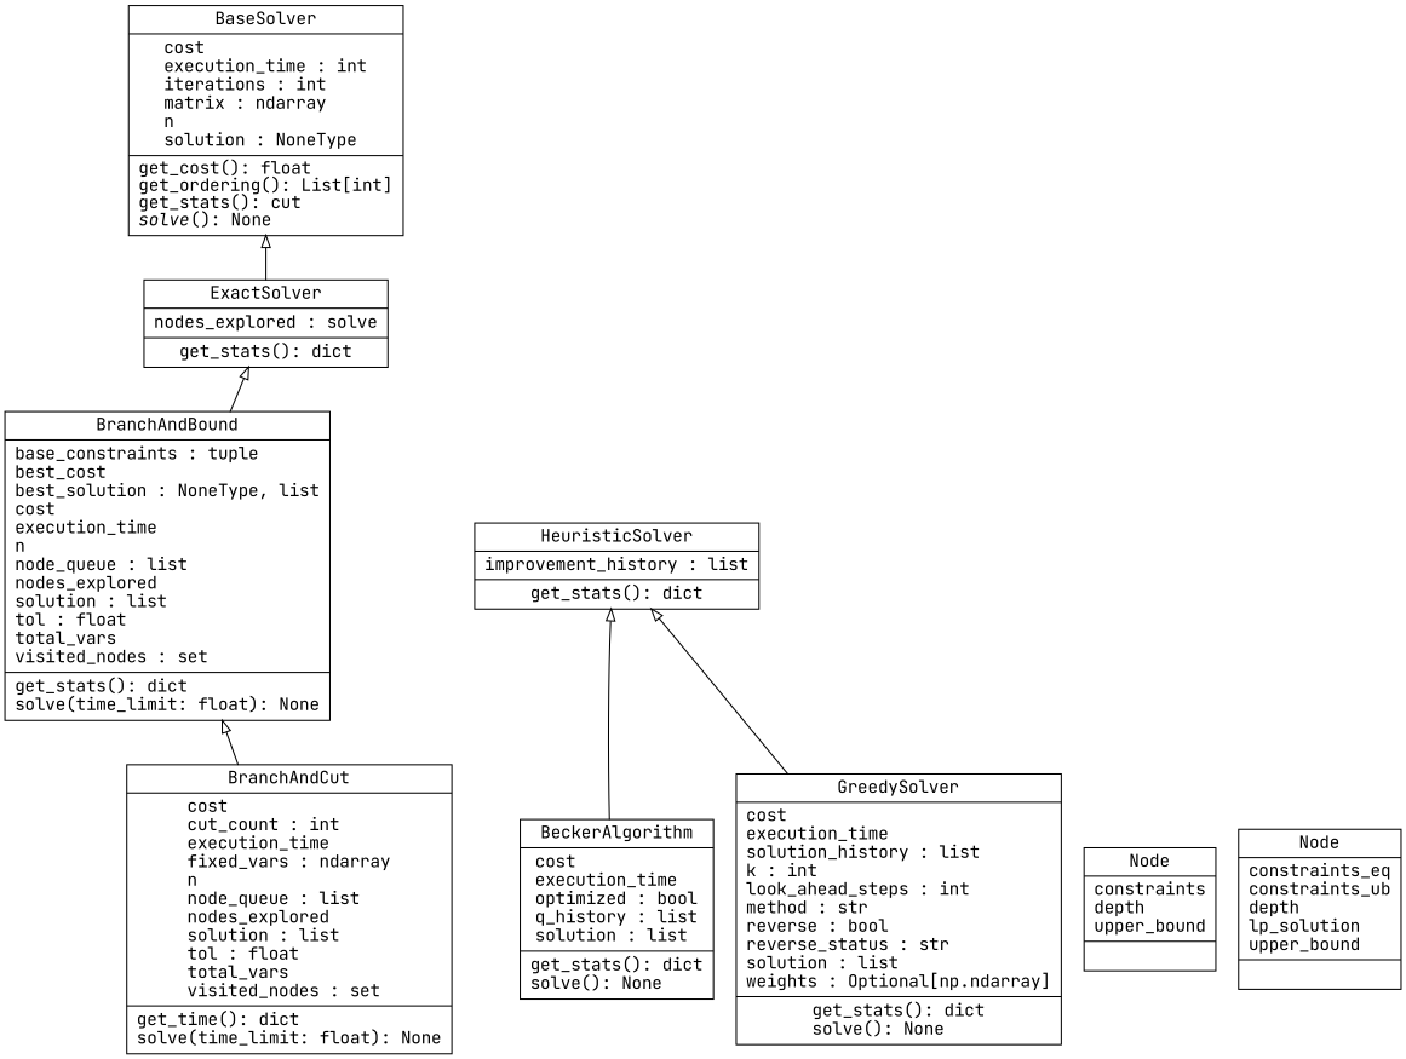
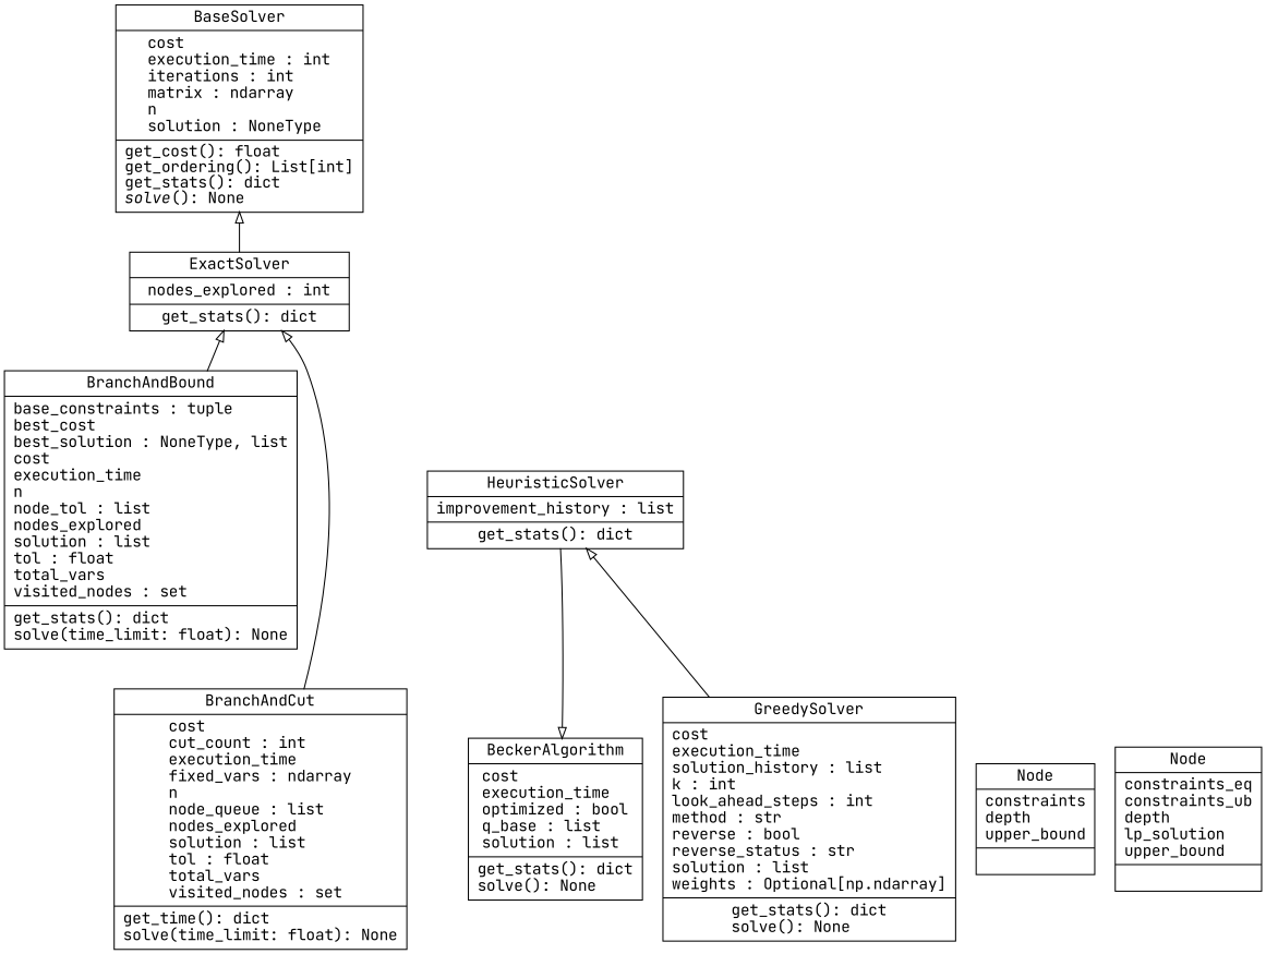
  digraph {
    fontname="JetBrains Mono"
    rankdir=BT
    node [color=black fontcolor=black fontname="JetBrains Mono" shape=record style=solid]
    edge [arrowhead=empty arrowtail=none fontname="JetBrains Mono"]
-   n1 [label=<{BaseSolver|cost<br ALIGN="LEFT"/>execution_time : int<br ALIGN="LEFT"/>iterations : int<br ALIGN="LEFT"/>matrix : ndarray<br ALIGN="LEFT"/>n<br ALIGN="LEFT"/>solution : NoneType<br ALIGN="LEFT"/>|get_cost(): float<br ALIGN="LEFT"/>get_ordering(): List[int]<br ALIGN="LEFT"/>get_stats(): cut<br ALIGN="LEFT"/><I>solve</I>(): None<br ALIGN="LEFT"/>}>]
-   n2 [label=<{BeckerAlgorithm|cost<br ALIGN="LEFT"/>execution_time<br ALIGN="LEFT"/>optimized : bool<br ALIGN="LEFT"/>q_history : list<br ALIGN="LEFT"/>solution : list<br ALIGN="LEFT"/>|get_stats(): dict<br ALIGN="LEFT"/>solve(): None<br ALIGN="LEFT"/>}>]
+   n1 [label=<{BaseSolver|cost<br ALIGN="LEFT"/>execution_time : int<br ALIGN="LEFT"/>iterations : int<br ALIGN="LEFT"/>matrix : ndarray<br ALIGN="LEFT"/>n<br ALIGN="LEFT"/>solution : NoneType<br ALIGN="LEFT"/>|get_cost(): float<br ALIGN="LEFT"/>get_ordering(): List[int]<br ALIGN="LEFT"/>get_stats(): dict<br ALIGN="LEFT"/><I>solve</I>(): None<br ALIGN="LEFT"/>}>]
+   n2 [label=<{BeckerAlgorithm|cost<br ALIGN="LEFT"/>execution_time<br ALIGN="LEFT"/>optimized : bool<br ALIGN="LEFT"/>q_base : list<br ALIGN="LEFT"/>solution : list<br ALIGN="LEFT"/>|get_stats(): dict<br ALIGN="LEFT"/>solve(): None<br ALIGN="LEFT"/>}>]
    n3 [label=<{HeuristicSolver|improvement_history : list<br ALIGN="LEFT"/>|get_stats(): dict<br ALIGN="LEFT"/>}>]
-   n4 [label=<{BranchAndBound|base_constraints : tuple<br ALIGN="LEFT"/>best_cost<br ALIGN="LEFT"/>best_solution : NoneType, list<br ALIGN="LEFT"/>cost<br ALIGN="LEFT"/>execution_time<br ALIGN="LEFT"/>n<br ALIGN="LEFT"/>node_queue : list<br ALIGN="LEFT"/>nodes_explored<br ALIGN="LEFT"/>solution : list<br ALIGN="LEFT"/>tol : float<br ALIGN="LEFT"/>total_vars<br ALIGN="LEFT"/>visited_nodes : set<br ALIGN="LEFT"/>|get_stats(): dict<br ALIGN="LEFT"/>solve(time_limit: float): None<br ALIGN="LEFT"/>}>]
-   n5 [label=<{ExactSolver|nodes_explored : solve<br ALIGN="LEFT"/>|get_stats(): dict<br ALIGN="LEFT"/>}>]
+   n4 [label=<{BranchAndBound|base_constraints : tuple<br ALIGN="LEFT"/>best_cost<br ALIGN="LEFT"/>best_solution : NoneType, list<br ALIGN="LEFT"/>cost<br ALIGN="LEFT"/>execution_time<br ALIGN="LEFT"/>n<br ALIGN="LEFT"/>node_tol : list<br ALIGN="LEFT"/>nodes_explored<br ALIGN="LEFT"/>solution : list<br ALIGN="LEFT"/>tol : float<br ALIGN="LEFT"/>total_vars<br ALIGN="LEFT"/>visited_nodes : set<br ALIGN="LEFT"/>|get_stats(): dict<br ALIGN="LEFT"/>solve(time_limit: float): None<br ALIGN="LEFT"/>}>]
+   n5 [label=<{ExactSolver|nodes_explored : int<br ALIGN="LEFT"/>|get_stats(): dict<br ALIGN="LEFT"/>}>]
    n6 [label=<{BranchAndCut|cost<br ALIGN="LEFT"/>cut_count : int<br ALIGN="LEFT"/>execution_time<br ALIGN="LEFT"/>fixed_vars : ndarray<br ALIGN="LEFT"/>n<br ALIGN="LEFT"/>node_queue : list<br ALIGN="LEFT"/>nodes_explored<br ALIGN="LEFT"/>solution : list<br ALIGN="LEFT"/>tol : float<br ALIGN="LEFT"/>total_vars<br ALIGN="LEFT"/>visited_nodes : set<br ALIGN="LEFT"/>|get_time(): dict<br ALIGN="LEFT"/>solve(time_limit: float): None<br ALIGN="LEFT"/>}>]
    n7 [label=<{GreedySolver|cost<br ALIGN="LEFT"/>execution_time<br ALIGN="LEFT"/>solution_history : list<br ALIGN="LEFT"/>k : int<br ALIGN="LEFT"/>look_ahead_steps : int<br ALIGN="LEFT"/>method : str<br ALIGN="LEFT"/>reverse : bool<br ALIGN="LEFT"/>reverse_status : str<br ALIGN="LEFT"/>solution : list<br ALIGN="LEFT"/>weights : Optional[np.ndarray]<br ALIGN="LEFT"/>|get_stats(): dict<br ALIGN="LEFT"/>solve(): None<br ALIGN="LEFT"/>}>]
    n8 [label=<{Node|constraints<br ALIGN="LEFT"/>depth<br ALIGN="LEFT"/>upper_bound<br ALIGN="LEFT"/>|}>]
    n9 [label=<{Node|constraints_eq<br ALIGN="LEFT"/>constraints_ub<br ALIGN="LEFT"/>depth<br ALIGN="LEFT"/>lp_solution<br ALIGN="LEFT"/>upper_bound<br ALIGN="LEFT"/>|}>]
-   n2 -> n3
+   n3 -> n2
    n4 -> n5
    n5 -> n1
-   n6 -> n4
+   n6 -> n5
    n7 -> n3
  }
